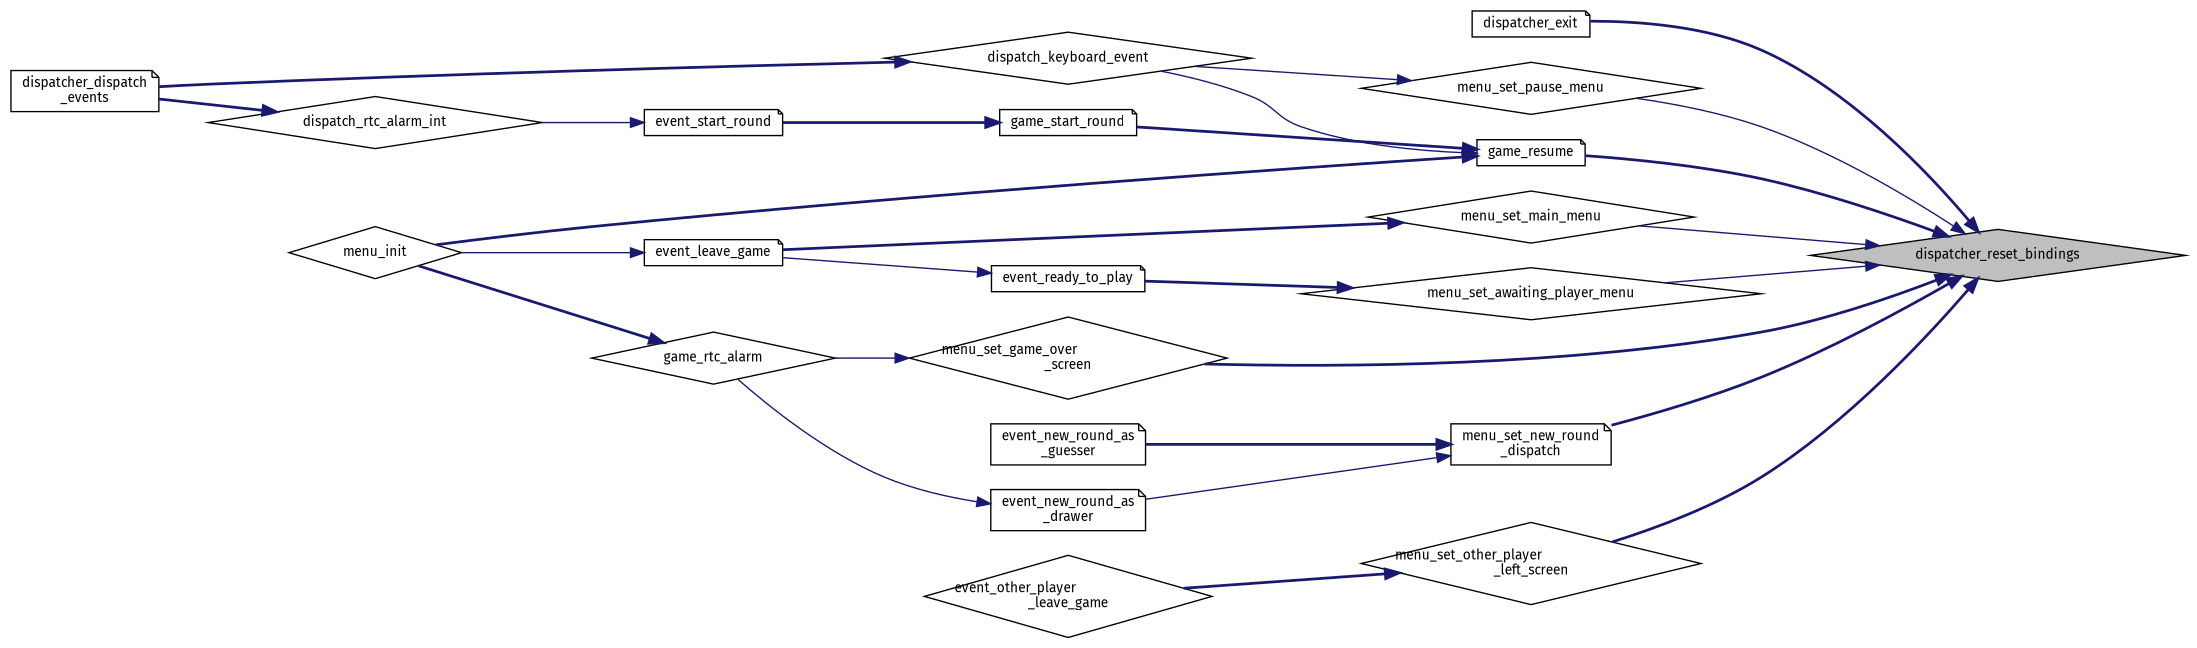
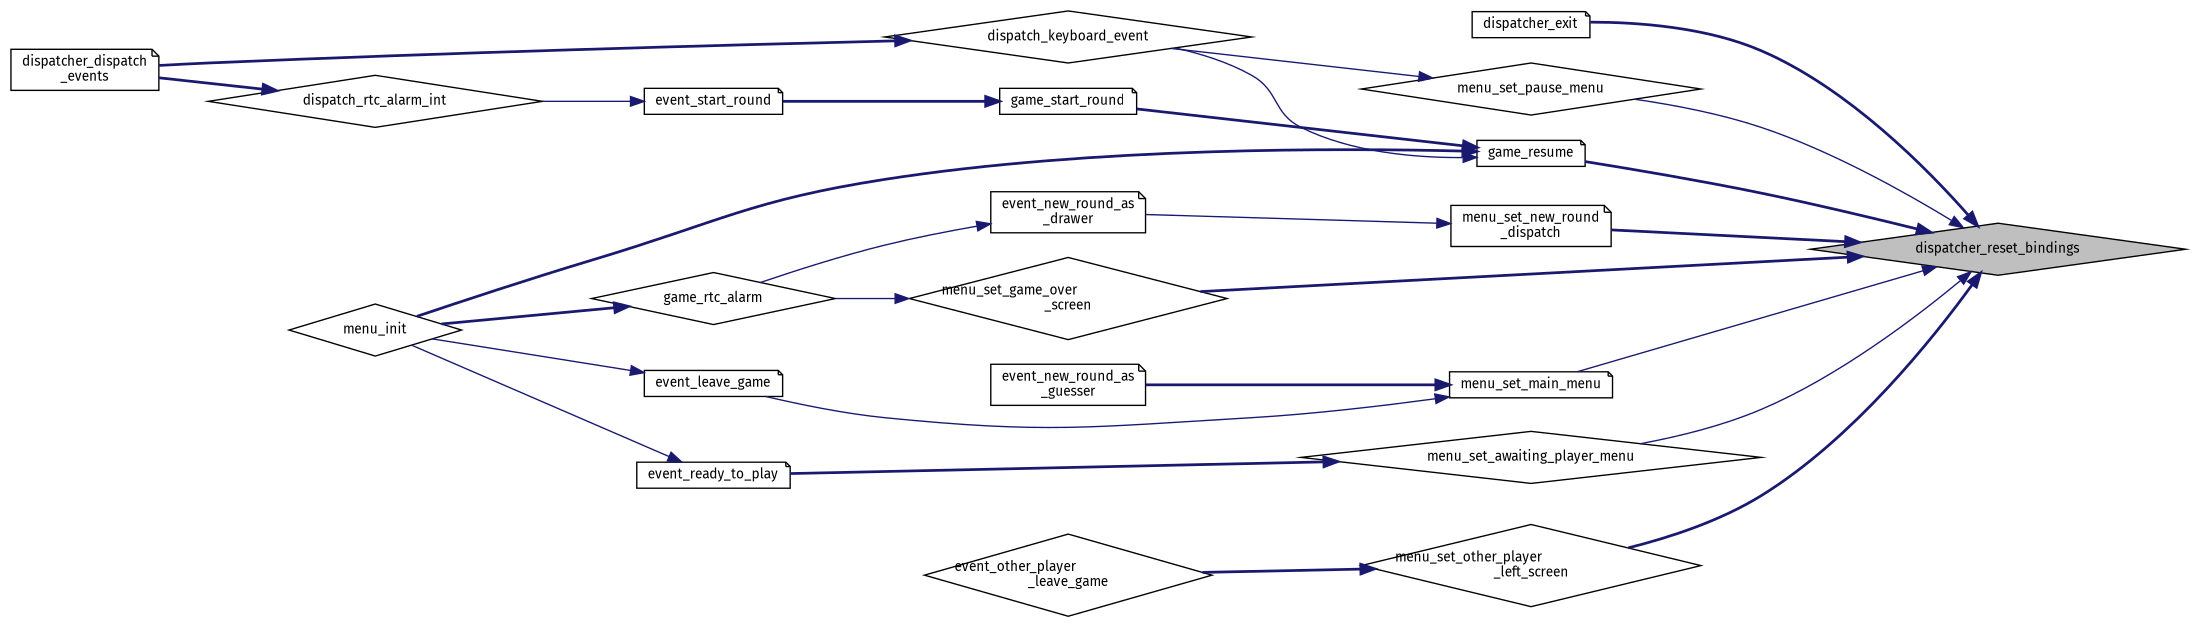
  digraph {
    fontname="Fira Sans"
    rankdir=RL
    node [color=black fillcolor=white fontname="Fira Sans" fontsize=10 shape=note style=filled]
    edge [color=midnightblue dir=back fontname="Fira Sans" fontsize=10 labelfontname=Helvetica labelfontsize=10 style=bold]
    n1 [fillcolor=grey75 fontcolor=black height=0.2 label=dispatcher_reset_bindings shape=diamond width=0.4]
    n2 [height=0.2 label=dispatcher_exit width=0.4]
    n3 [height=0.2 label=game_resume width=0.4]
    n4 [height=0.2 label=menu_set_awaiting_player_menu shape=diamond width=0.4]
    n5 [height=0.2 label="menu_set_game_over\l_screen" shape=diamond width=0.4]
-   n6 [height=0.2 label=menu_set_main_menu shape=diamond width=0.4]
+   n6 [height=0.2 label=menu_set_main_menu width=0.4]
    n7 [height=0.2 label="menu_set_new_round\l_dispatch" width=0.4]
    n8 [height=0.2 label="menu_set_other_player\l_left_screen" shape=diamond width=0.4]
    n9 [height=0.2 label=menu_set_pause_menu shape=diamond width=0.4]
    n10 [height=0.2 label=dispatch_keyboard_event shape=diamond width=0.4]
    n11 [height=0.2 label=game_start_round width=0.4]
    n12 [height=0.2 label=menu_init shape=diamond width=0.4]
    n13 [height=0.2 label=event_ready_to_play width=0.4]
    n14 [height=0.2 label=game_rtc_alarm shape=diamond width=0.4]
    n15 [height=0.2 label=event_leave_game width=0.4]
    n16 [height=0.2 label="event_new_round_as\l_drawer" width=0.4]
    n17 [height=0.2 label="event_new_round_as\l_guesser" width=0.4]
    n18 [height=0.2 label="event_other_player\l_leave_game" shape=diamond width=0.4]
    n19 [height=0.2 label="dispatcher_dispatch\l_events" width=0.4]
    n20 [height=0.2 label=event_start_round width=0.4]
    n21 [height=0.2 label=dispatch_rtc_alarm_int shape=diamond width=0.4]
    n1 -> n2
    n1 -> n3
    n1 -> n4 [style=solid]
    n1 -> n5
    n1 -> n6 [style=solid]
    n1 -> n7
    n1 -> n8
    n1 -> n9 [style=solid]
    n3 -> n10 [style=solid]
    n3 -> n11
    n3 -> n12
    n4 -> n13
    n5 -> n14 [style=solid]
-   n6 -> n15
+   n6 -> n15 [style=solid]
    n7 -> n16 [style=solid]
-   n7 -> n17
+   n6 -> n17
    n8 -> n18
    n9 -> n10 [style=solid]
    n10 -> n19
    n11 -> n20
-   n13 -> n15 [style=solid]
+   n13 -> n12 [style=solid]
    n14 -> n12
    n15 -> n12 [style=solid]
    n16 -> n14 [style=solid]
    n20 -> n21 [style=solid]
    n21 -> n19
  }
